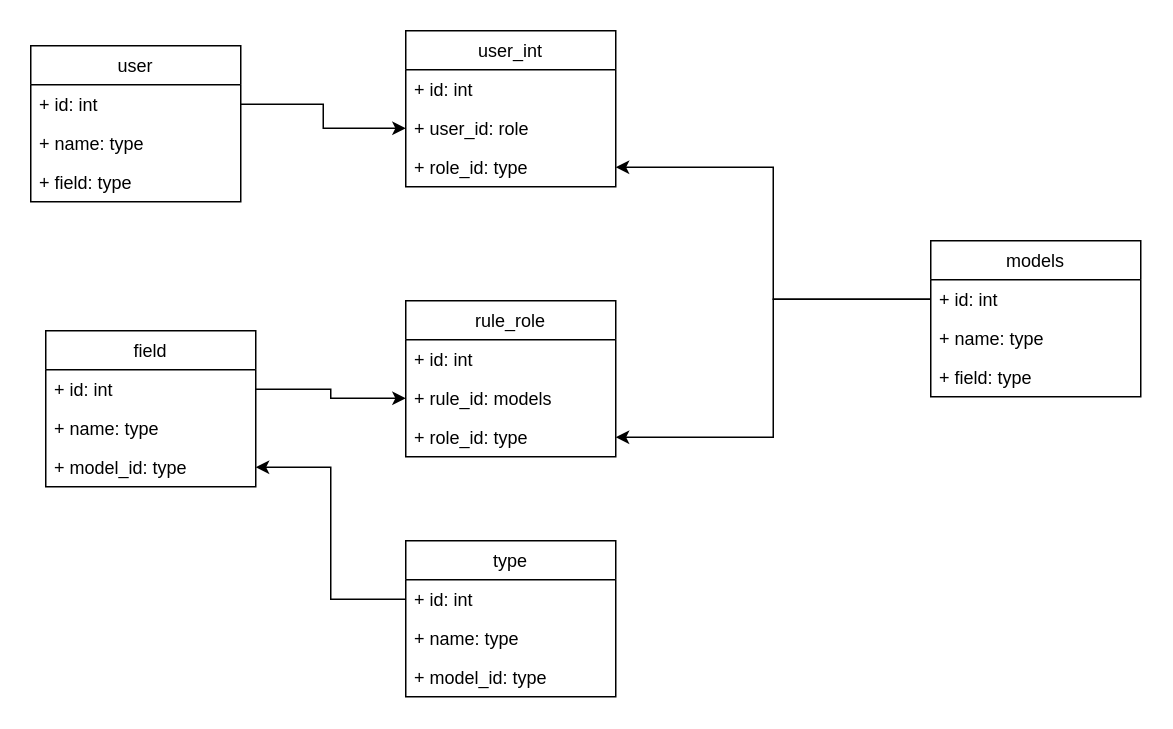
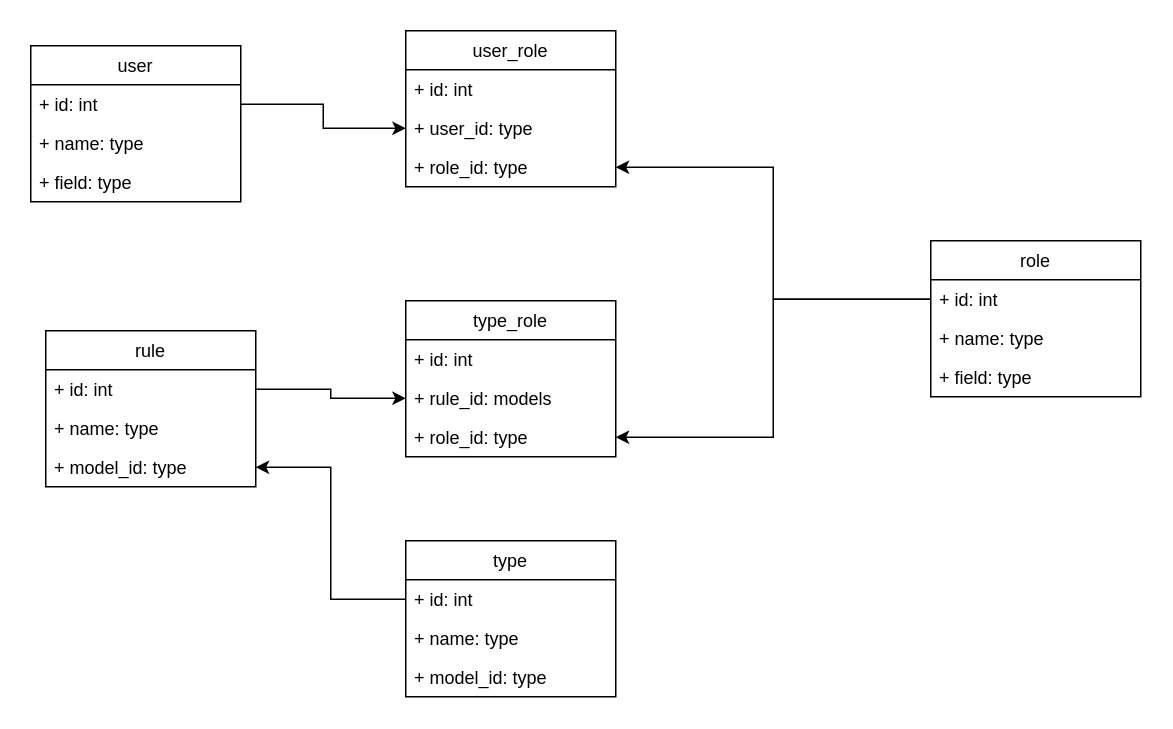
  <mxCell id="0" />
  <mxCell id="1" parent="0" />
  <mxCell id="2" value="user" style="swimlane;fontStyle=0;childLayout=stackLayout;horizontal=1;startSize=26;fillColor=none;horizontalStack=0;resizeParent=1;resizeParentMax=0;resizeLast=0;collapsible=1;marginBottom=0;" vertex="1" parent="1"><mxGeometry x="20" y="30" width="140" height="104" as="geometry" /></mxCell>
  <mxCell id="3" value="+ id: int" style="text;strokeColor=none;fillColor=none;align=left;verticalAlign=top;spacingLeft=4;spacingRight=4;overflow=hidden;rotatable=0;points=[[0,0.5],[1,0.5]];portConstraint=eastwest;" vertex="1" parent="2"><mxGeometry y="26" width="140" height="26" as="geometry" /></mxCell>
  <mxCell id="4" value="+ name: type" style="text;strokeColor=none;fillColor=none;align=left;verticalAlign=top;spacingLeft=4;spacingRight=4;overflow=hidden;rotatable=0;points=[[0,0.5],[1,0.5]];portConstraint=eastwest;" vertex="1" parent="2"><mxGeometry y="52" width="140" height="26" as="geometry" /></mxCell>
  <mxCell id="5" value="+ field: type" style="text;strokeColor=none;fillColor=none;align=left;verticalAlign=top;spacingLeft=4;spacingRight=4;overflow=hidden;rotatable=0;points=[[0,0.5],[1,0.5]];portConstraint=eastwest;" vertex="1" parent="2"><mxGeometry y="78" width="140" height="26" as="geometry" /></mxCell>
- <mxCell id="6" value="models" style="swimlane;fontStyle=0;childLayout=stackLayout;horizontal=1;startSize=26;fillColor=none;horizontalStack=0;resizeParent=1;resizeParentMax=0;resizeLast=0;collapsible=1;marginBottom=0;" vertex="1" parent="1"><mxGeometry x="620" y="160" width="140" height="104" as="geometry" /></mxCell>
+ <mxCell id="6" value="role" style="swimlane;fontStyle=0;childLayout=stackLayout;horizontal=1;startSize=26;fillColor=none;horizontalStack=0;resizeParent=1;resizeParentMax=0;resizeLast=0;collapsible=1;marginBottom=0;" vertex="1" parent="1"><mxGeometry x="620" y="160" width="140" height="104" as="geometry" /></mxCell>
  <mxCell id="7" value="+ id: int" style="text;strokeColor=none;fillColor=none;align=left;verticalAlign=top;spacingLeft=4;spacingRight=4;overflow=hidden;rotatable=0;points=[[0,0.5],[1,0.5]];portConstraint=eastwest;" vertex="1" parent="6"><mxGeometry y="26" width="140" height="26" as="geometry" /></mxCell>
  <mxCell id="8" value="+ name: type" style="text;strokeColor=none;fillColor=none;align=left;verticalAlign=top;spacingLeft=4;spacingRight=4;overflow=hidden;rotatable=0;points=[[0,0.5],[1,0.5]];portConstraint=eastwest;" vertex="1" parent="6"><mxGeometry y="52" width="140" height="26" as="geometry" /></mxCell>
  <mxCell id="9" value="+ field: type" style="text;strokeColor=none;fillColor=none;align=left;verticalAlign=top;spacingLeft=4;spacingRight=4;overflow=hidden;rotatable=0;points=[[0,0.5],[1,0.5]];portConstraint=eastwest;" vertex="1" parent="6"><mxGeometry y="78" width="140" height="26" as="geometry" /></mxCell>
- <mxCell id="10" value="user_int" style="swimlane;fontStyle=0;childLayout=stackLayout;horizontal=1;startSize=26;fillColor=none;horizontalStack=0;resizeParent=1;resizeParentMax=0;resizeLast=0;collapsible=1;marginBottom=0;" vertex="1" parent="1"><mxGeometry x="270" y="20" width="140" height="104" as="geometry"><mxRectangle x="290" y="250" width="60" height="26" as="alternateBounds" /></mxGeometry></mxCell>
+ <mxCell id="10" value="user_role" style="swimlane;fontStyle=0;childLayout=stackLayout;horizontal=1;startSize=26;fillColor=none;horizontalStack=0;resizeParent=1;resizeParentMax=0;resizeLast=0;collapsible=1;marginBottom=0;" vertex="1" parent="1"><mxGeometry x="270" y="20" width="140" height="104" as="geometry"><mxRectangle x="290" y="250" width="60" height="26" as="alternateBounds" /></mxGeometry></mxCell>
  <mxCell id="11" value="+ id: int" style="text;strokeColor=none;fillColor=none;align=left;verticalAlign=top;spacingLeft=4;spacingRight=4;overflow=hidden;rotatable=0;points=[[0,0.5],[1,0.5]];portConstraint=eastwest;" vertex="1" parent="10"><mxGeometry y="26" width="140" height="26" as="geometry" /></mxCell>
- <mxCell id="12" value="+ user_id: role" style="text;strokeColor=none;fillColor=none;align=left;verticalAlign=top;spacingLeft=4;spacingRight=4;overflow=hidden;rotatable=0;points=[[0,0.5],[1,0.5]];portConstraint=eastwest;" vertex="1" parent="10"><mxGeometry y="52" width="140" height="26" as="geometry" /></mxCell>
+ <mxCell id="12" value="+ user_id: type" style="text;strokeColor=none;fillColor=none;align=left;verticalAlign=top;spacingLeft=4;spacingRight=4;overflow=hidden;rotatable=0;points=[[0,0.5],[1,0.5]];portConstraint=eastwest;" vertex="1" parent="10"><mxGeometry y="52" width="140" height="26" as="geometry" /></mxCell>
  <mxCell id="13" value="+ role_id: type" style="text;strokeColor=none;fillColor=none;align=left;verticalAlign=top;spacingLeft=4;spacingRight=4;overflow=hidden;rotatable=0;points=[[0,0.5],[1,0.5]];portConstraint=eastwest;" vertex="1" parent="10"><mxGeometry y="78" width="140" height="26" as="geometry" /></mxCell>
- <mxCell id="14" value="field" style="swimlane;fontStyle=0;childLayout=stackLayout;horizontal=1;startSize=26;fillColor=none;horizontalStack=0;resizeParent=1;resizeParentMax=0;resizeLast=0;collapsible=1;marginBottom=0;" vertex="1" parent="1"><mxGeometry x="30" y="220" width="140" height="104" as="geometry" /></mxCell>
+ <mxCell id="14" value="rule" style="swimlane;fontStyle=0;childLayout=stackLayout;horizontal=1;startSize=26;fillColor=none;horizontalStack=0;resizeParent=1;resizeParentMax=0;resizeLast=0;collapsible=1;marginBottom=0;" vertex="1" parent="1"><mxGeometry x="30" y="220" width="140" height="104" as="geometry" /></mxCell>
  <mxCell id="15" value="+ id: int" style="text;strokeColor=none;fillColor=none;align=left;verticalAlign=top;spacingLeft=4;spacingRight=4;overflow=hidden;rotatable=0;points=[[0,0.5],[1,0.5]];portConstraint=eastwest;" vertex="1" parent="14"><mxGeometry y="26" width="140" height="26" as="geometry" /></mxCell>
  <mxCell id="16" value="+ name: type" style="text;strokeColor=none;fillColor=none;align=left;verticalAlign=top;spacingLeft=4;spacingRight=4;overflow=hidden;rotatable=0;points=[[0,0.5],[1,0.5]];portConstraint=eastwest;" vertex="1" parent="14"><mxGeometry y="52" width="140" height="26" as="geometry" /></mxCell>
  <mxCell id="17" value="+ model_id: type" style="text;strokeColor=none;fillColor=none;align=left;verticalAlign=top;spacingLeft=4;spacingRight=4;overflow=hidden;rotatable=0;points=[[0,0.5],[1,0.5]];portConstraint=eastwest;" vertex="1" parent="14"><mxGeometry y="78" width="140" height="26" as="geometry" /></mxCell>
  <mxCell id="18" style="edgeStyle=orthogonalEdgeStyle;rounded=0;orthogonalLoop=1;jettySize=auto;html=1;exitX=1;exitY=0.5;exitDx=0;exitDy=0;entryX=0;entryY=0.5;entryDx=0;entryDy=0;" edge="1" parent="1" source="3" target="12"><mxGeometry relative="1" as="geometry" /></mxCell>
  <mxCell id="19" style="edgeStyle=orthogonalEdgeStyle;rounded=0;orthogonalLoop=1;jettySize=auto;html=1;exitX=0;exitY=0.5;exitDx=0;exitDy=0;entryX=1;entryY=0.5;entryDx=0;entryDy=0;" edge="1" parent="1" source="7" target="13"><mxGeometry relative="1" as="geometry" /></mxCell>
- <mxCell id="20" value="rule_role" style="swimlane;fontStyle=0;childLayout=stackLayout;horizontal=1;startSize=26;fillColor=none;horizontalStack=0;resizeParent=1;resizeParentMax=0;resizeLast=0;collapsible=1;marginBottom=0;" vertex="1" parent="1"><mxGeometry x="270" y="200" width="140" height="104" as="geometry"><mxRectangle x="290" y="250" width="60" height="26" as="alternateBounds" /></mxGeometry></mxCell>
+ <mxCell id="20" value="type_role" style="swimlane;fontStyle=0;childLayout=stackLayout;horizontal=1;startSize=26;fillColor=none;horizontalStack=0;resizeParent=1;resizeParentMax=0;resizeLast=0;collapsible=1;marginBottom=0;" vertex="1" parent="1"><mxGeometry x="270" y="200" width="140" height="104" as="geometry"><mxRectangle x="290" y="250" width="60" height="26" as="alternateBounds" /></mxGeometry></mxCell>
  <mxCell id="21" value="+ id: int" style="text;strokeColor=none;fillColor=none;align=left;verticalAlign=top;spacingLeft=4;spacingRight=4;overflow=hidden;rotatable=0;points=[[0,0.5],[1,0.5]];portConstraint=eastwest;" vertex="1" parent="20"><mxGeometry y="26" width="140" height="26" as="geometry" /></mxCell>
  <mxCell id="22" value="+ rule_id: models" style="text;strokeColor=none;fillColor=none;align=left;verticalAlign=top;spacingLeft=4;spacingRight=4;overflow=hidden;rotatable=0;points=[[0,0.5],[1,0.5]];portConstraint=eastwest;" vertex="1" parent="20"><mxGeometry y="52" width="140" height="26" as="geometry" /></mxCell>
  <mxCell id="23" value="+ role_id: type" style="text;strokeColor=none;fillColor=none;align=left;verticalAlign=top;spacingLeft=4;spacingRight=4;overflow=hidden;rotatable=0;points=[[0,0.5],[1,0.5]];portConstraint=eastwest;" vertex="1" parent="20"><mxGeometry y="78" width="140" height="26" as="geometry" /></mxCell>
  <mxCell id="24" style="edgeStyle=orthogonalEdgeStyle;rounded=0;orthogonalLoop=1;jettySize=auto;html=1;exitX=0;exitY=0.5;exitDx=0;exitDy=0;entryX=1;entryY=0.5;entryDx=0;entryDy=0;" edge="1" parent="1" source="7" target="23"><mxGeometry relative="1" as="geometry" /></mxCell>
  <mxCell id="25" style="edgeStyle=orthogonalEdgeStyle;rounded=0;orthogonalLoop=1;jettySize=auto;html=1;exitX=1;exitY=0.5;exitDx=0;exitDy=0;entryX=0;entryY=0.5;entryDx=0;entryDy=0;" edge="1" parent="1" source="15" target="22"><mxGeometry relative="1" as="geometry" /></mxCell>
  <mxCell id="26" value="type" style="swimlane;fontStyle=0;childLayout=stackLayout;horizontal=1;startSize=26;fillColor=none;horizontalStack=0;resizeParent=1;resizeParentMax=0;resizeLast=0;collapsible=1;marginBottom=0;" vertex="1" parent="1"><mxGeometry x="270" y="360" width="140" height="104" as="geometry" /></mxCell>
  <mxCell id="27" value="+ id: int" style="text;strokeColor=none;fillColor=none;align=left;verticalAlign=top;spacingLeft=4;spacingRight=4;overflow=hidden;rotatable=0;points=[[0,0.5],[1,0.5]];portConstraint=eastwest;" vertex="1" parent="26"><mxGeometry y="26" width="140" height="26" as="geometry" /></mxCell>
  <mxCell id="28" value="+ name: type" style="text;strokeColor=none;fillColor=none;align=left;verticalAlign=top;spacingLeft=4;spacingRight=4;overflow=hidden;rotatable=0;points=[[0,0.5],[1,0.5]];portConstraint=eastwest;" vertex="1" parent="26"><mxGeometry y="52" width="140" height="26" as="geometry" /></mxCell>
  <mxCell id="29" value="+ model_id: type" style="text;strokeColor=none;fillColor=none;align=left;verticalAlign=top;spacingLeft=4;spacingRight=4;overflow=hidden;rotatable=0;points=[[0,0.5],[1,0.5]];portConstraint=eastwest;" vertex="1" parent="26"><mxGeometry y="78" width="140" height="26" as="geometry" /></mxCell>
  <mxCell id="30" style="edgeStyle=orthogonalEdgeStyle;rounded=0;orthogonalLoop=1;jettySize=auto;html=1;exitX=0;exitY=0.5;exitDx=0;exitDy=0;" edge="1" parent="1" source="27" target="17"><mxGeometry relative="1" as="geometry" /></mxCell>
